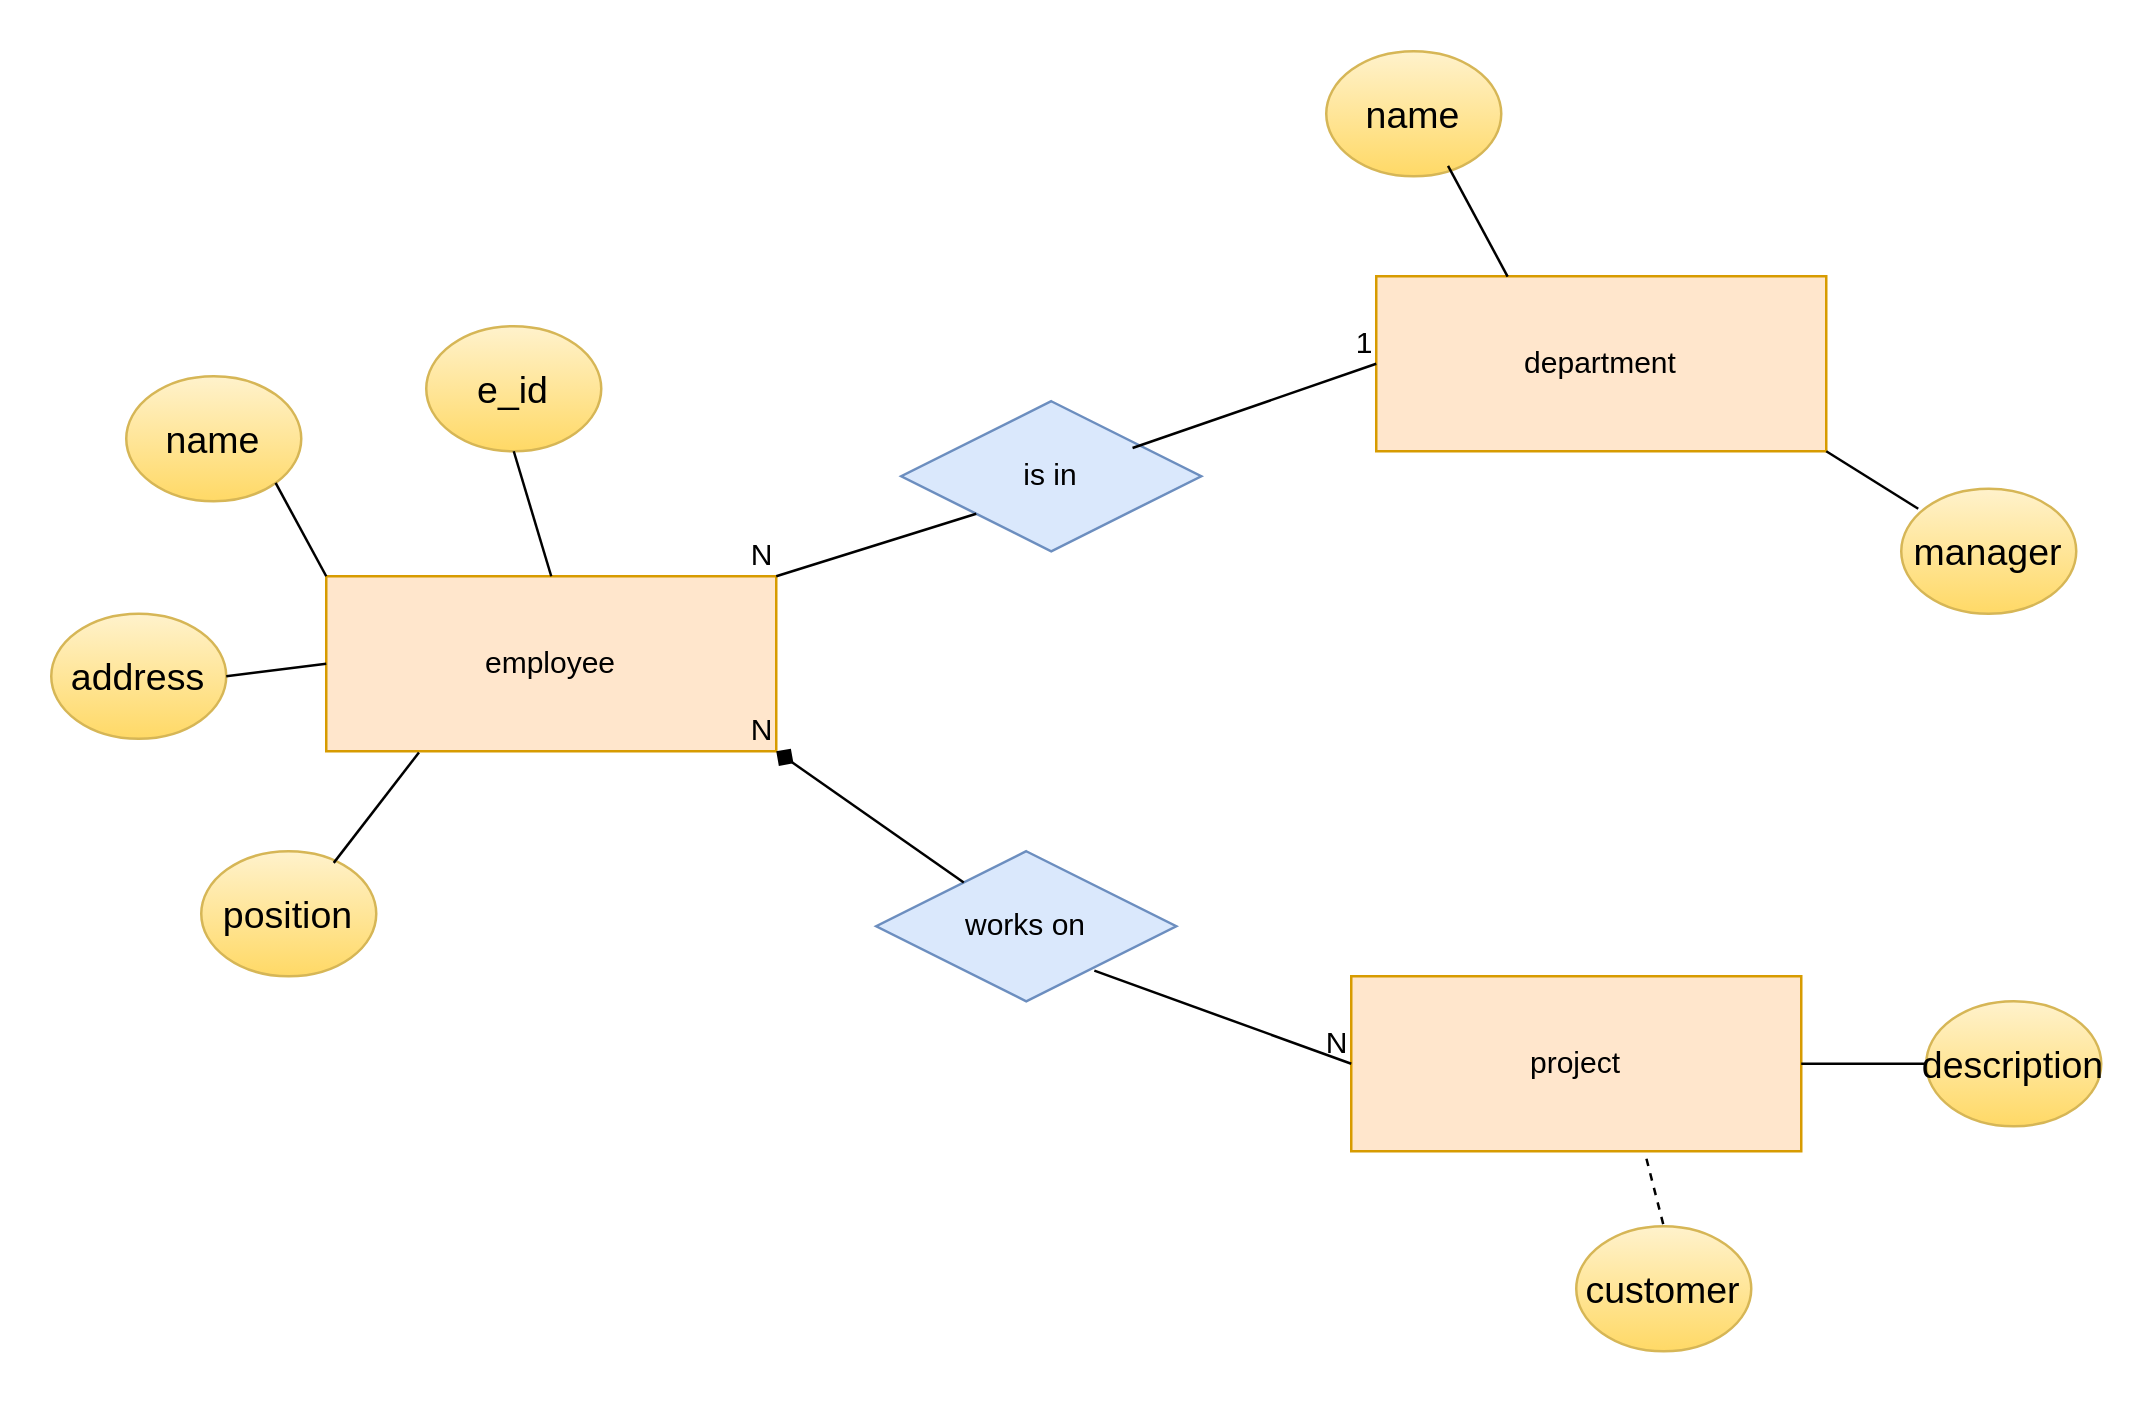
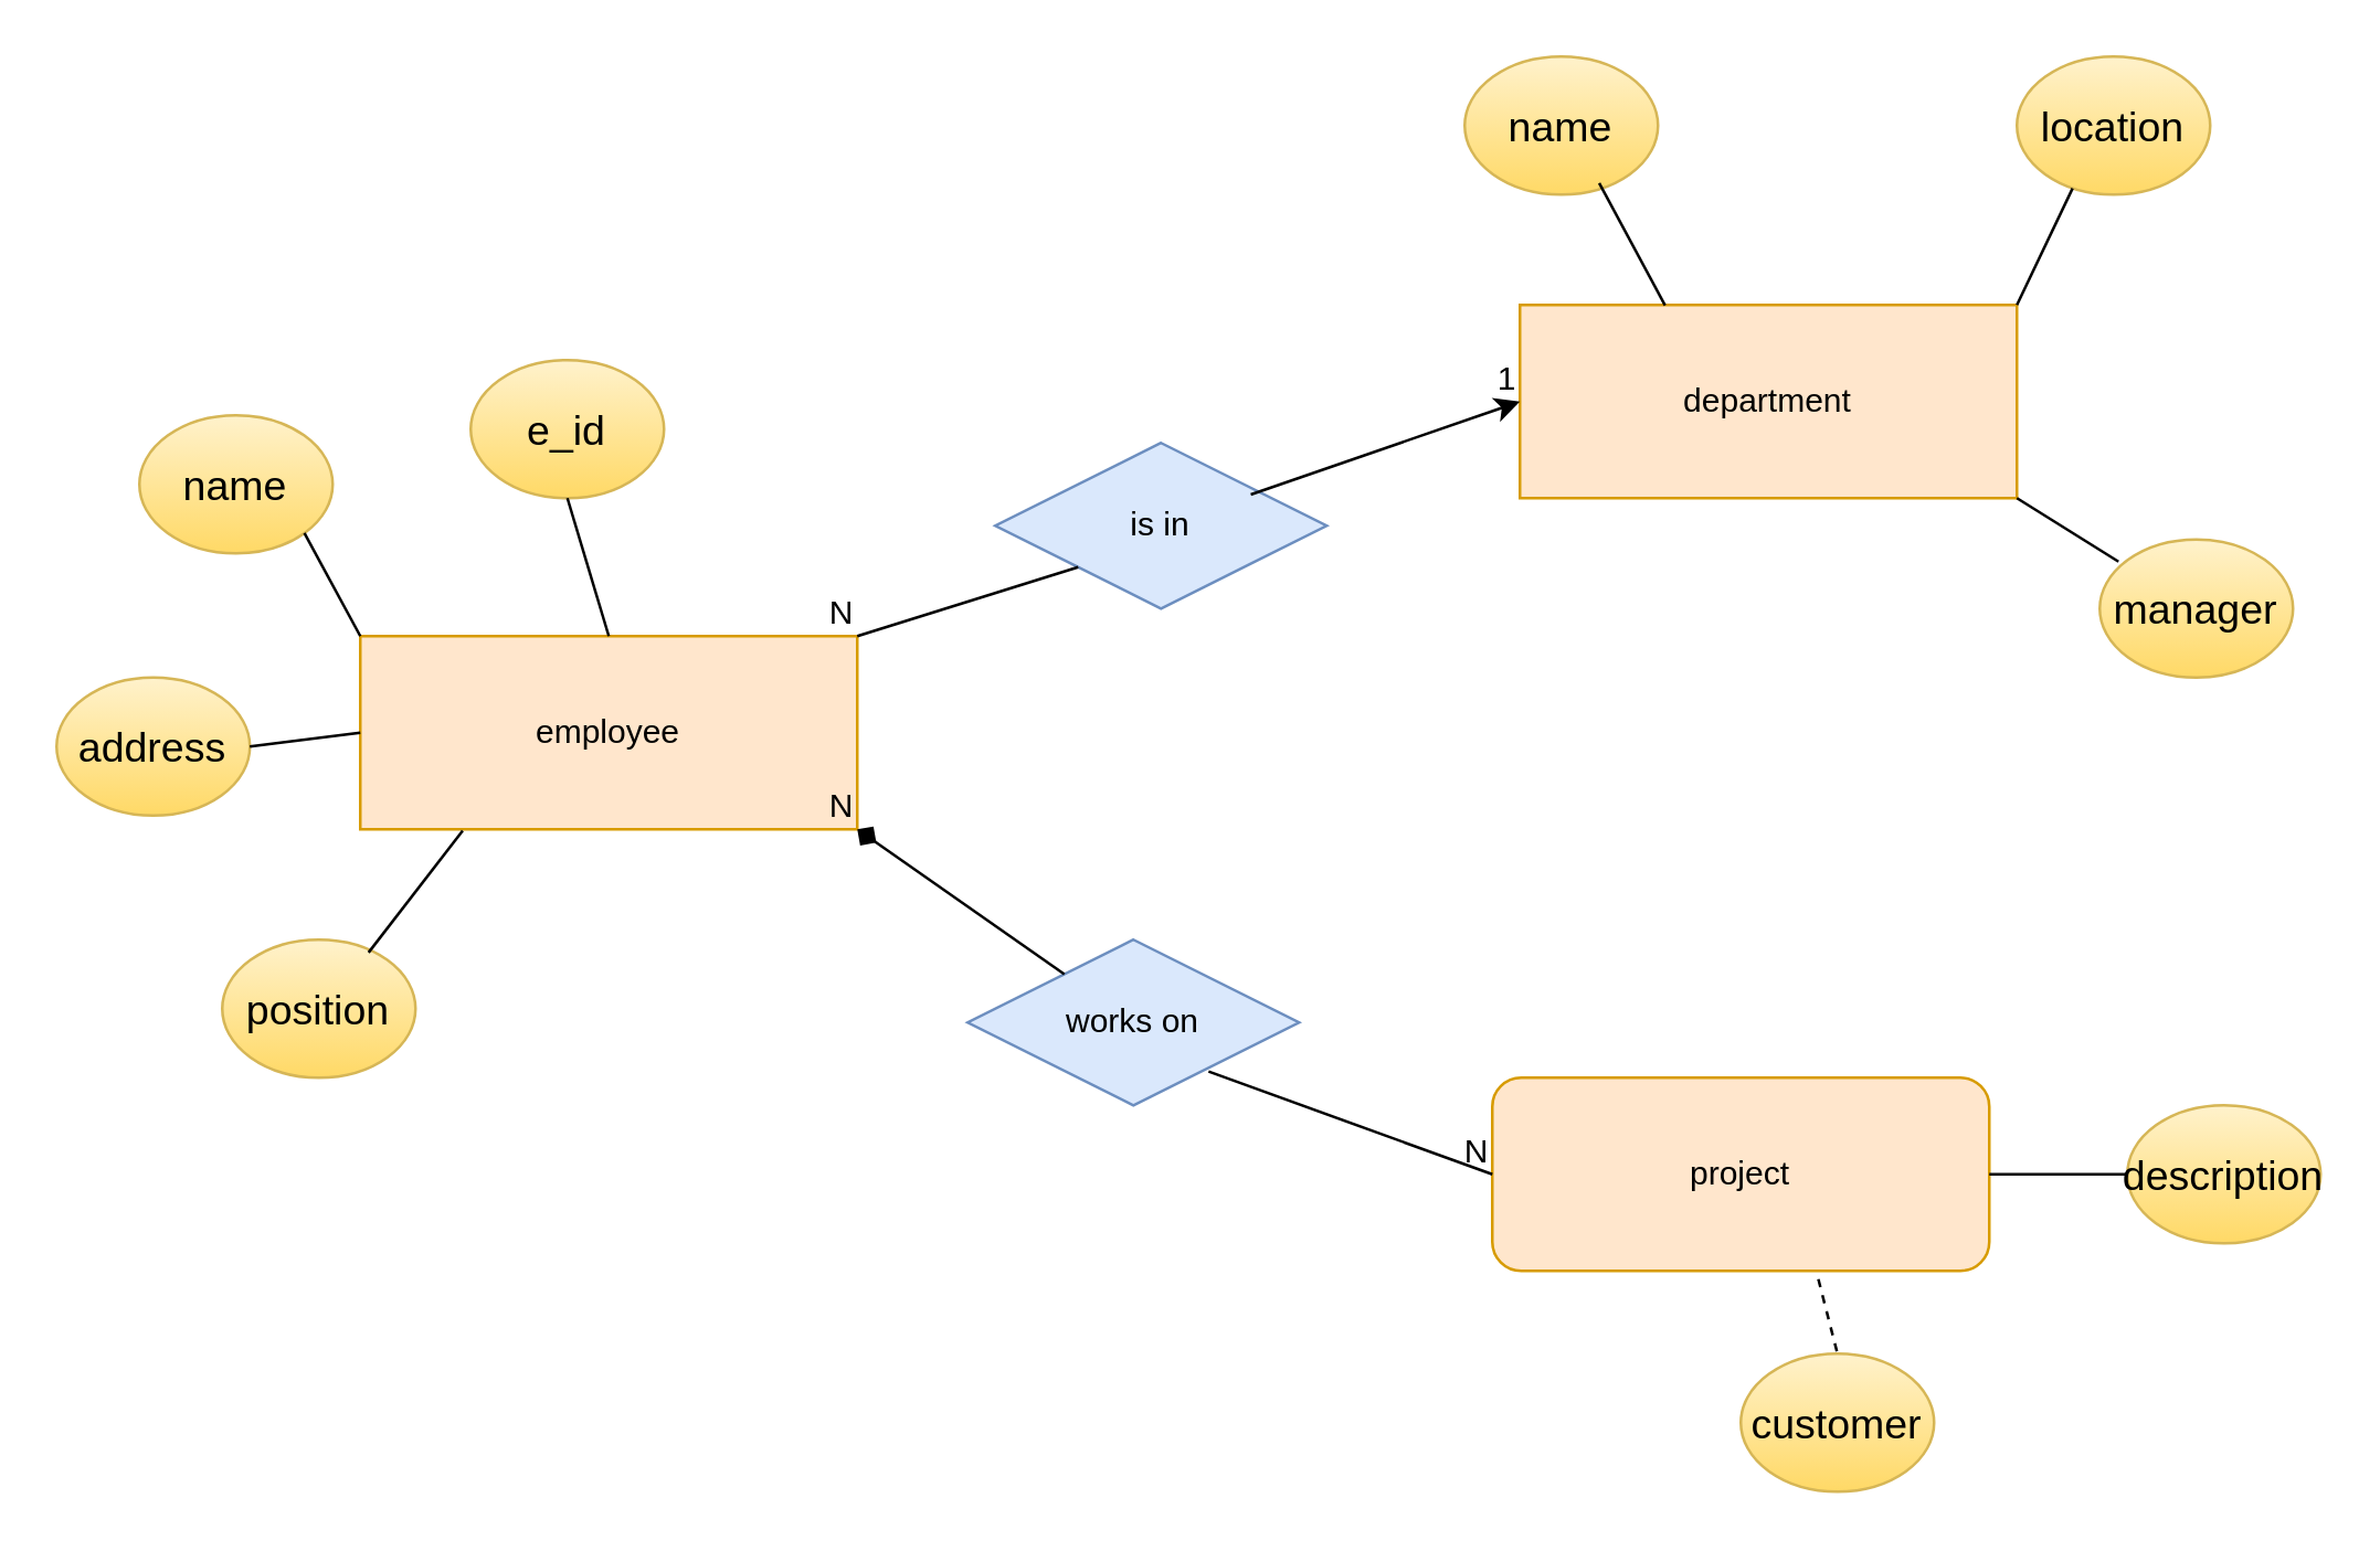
  <mxCell id="0" />
  <mxCell id="1" parent="0" />
  <mxCell id="2" value="name" style="ellipse;whiteSpace=wrap;html=1;fillColor=#fff2cc;strokeColor=#d6b656;gradientColor=#ffd966;fontSize=15;" vertex="1" parent="1"><mxGeometry x="50" y="150" width="70" height="50" as="geometry" /></mxCell>
  <mxCell id="3" value="address" style="ellipse;whiteSpace=wrap;html=1;fillColor=#fff2cc;strokeColor=#d6b656;gradientColor=#ffd966;fontSize=15;" vertex="1" parent="1"><mxGeometry x="20" y="245" width="70" height="50" as="geometry" /></mxCell>
  <mxCell id="4" value="position" style="ellipse;whiteSpace=wrap;html=1;fillColor=#fff2cc;strokeColor=#d6b656;gradientColor=#ffd966;fontSize=15;" vertex="1" parent="1"><mxGeometry x="80" y="340" width="70" height="50" as="geometry" /></mxCell>
  <mxCell id="5" value="e_id" style="ellipse;whiteSpace=wrap;html=1;fillColor=#fff2cc;strokeColor=#d6b656;gradientColor=#ffd966;fontSize=15;" vertex="1" parent="1"><mxGeometry x="170" y="130" width="70" height="50" as="geometry" /></mxCell>
  <mxCell id="6" value="name" style="ellipse;whiteSpace=wrap;html=1;fillColor=#fff2cc;strokeColor=#d6b656;gradientColor=#ffd966;fontSize=15;" vertex="1" parent="1"><mxGeometry x="530" y="20" width="70" height="50" as="geometry" /></mxCell>
  <mxCell id="7" value="description" style="ellipse;whiteSpace=wrap;html=1;fillColor=#fff2cc;strokeColor=#d6b656;gradientColor=#ffd966;fontSize=15;" vertex="1" parent="1"><mxGeometry x="770" y="400" width="70" height="50" as="geometry" /></mxCell>
  <mxCell id="8" value="employee" style="whiteSpace=wrap;html=1;align=center;fillColor=#ffe6cc;strokeColor=#d79b00;" vertex="1" parent="1"><mxGeometry x="130" y="230" width="180" height="70" as="geometry" /></mxCell>
  <mxCell id="9" value="department" style="whiteSpace=wrap;html=1;align=center;fillColor=#ffe6cc;strokeColor=#d79b00;" vertex="1" parent="1"><mxGeometry x="550" y="110" width="180" height="70" as="geometry" /></mxCell>
- <mxCell id="10" value="project" style="whiteSpace=wrap;html=1;align=center;fillColor=#ffe6cc;strokeColor=#d79b00;" vertex="1" parent="1"><mxGeometry x="540" y="390" width="180" height="70" as="geometry" /></mxCell>
+ <mxCell id="10" value="project" style="whiteSpace=wrap;html=1;align=center;fillColor=#ffe6cc;strokeColor=#d79b00;rounded=1;" vertex="1" parent="1"><mxGeometry x="540" y="390" width="180" height="70" as="geometry" /></mxCell>
  <mxCell id="11" value="is in" style="shape=rhombus;perimeter=rhombusPerimeter;whiteSpace=wrap;html=1;align=center;fillColor=#dae8fc;strokeColor=#6c8ebf;" vertex="1" parent="1"><mxGeometry x="360" y="160" width="120" height="60" as="geometry" /></mxCell>
  <mxCell id="12" value="works on" style="shape=rhombus;perimeter=rhombusPerimeter;whiteSpace=wrap;html=1;align=center;fillColor=#dae8fc;strokeColor=#6c8ebf;" vertex="1" parent="1"><mxGeometry x="350" y="340" width="120" height="60" as="geometry" /></mxCell>
  <mxCell id="13" value="" style="endArrow=none;html=1;rounded=0;entryX=1;entryY=0;entryDx=0;entryDy=0;exitX=0;exitY=1;exitDx=0;exitDy=0;" edge="1" parent="1" source="11" target="8"><mxGeometry relative="1" as="geometry"><mxPoint x="390" y="200" as="sourcePoint" /><mxPoint x="450" y="175" as="targetPoint" /></mxGeometry></mxCell>
  <mxCell id="14" value="N" style="resizable=0;html=1;whiteSpace=wrap;align=right;verticalAlign=bottom;" connectable="0" vertex="1" parent="13"><mxGeometry x="1" relative="1" as="geometry" /></mxCell>
- <mxCell id="15" value="" style="endArrow=none;html=1;rounded=0;entryX=0;entryY=0.5;entryDx=0;entryDy=0;exitX=0.771;exitY=0.312;exitDx=0;exitDy=0;exitPerimeter=0;" edge="1" parent="1" source="11" target="9"><mxGeometry relative="1" as="geometry"><mxPoint x="470" y="230" as="sourcePoint" /><mxPoint x="630" y="230" as="targetPoint" /></mxGeometry></mxCell>
+ <mxCell id="15" value="" style="endArrow=classic;html=1;rounded=0;entryX=0;entryY=0.5;entryDx=0;entryDy=0;exitX=0.771;exitY=0.312;exitDx=0;exitDy=0;exitPerimeter=0;" edge="1" parent="1" source="11" target="9"><mxGeometry relative="1" as="geometry"><mxPoint x="470" y="230" as="sourcePoint" /><mxPoint x="630" y="230" as="targetPoint" /></mxGeometry></mxCell>
  <mxCell id="16" value="1" style="resizable=0;html=1;whiteSpace=wrap;align=right;verticalAlign=bottom;" connectable="0" vertex="1" parent="15"><mxGeometry x="1" relative="1" as="geometry" /></mxCell>
  <mxCell id="17" value="customer" style="ellipse;whiteSpace=wrap;html=1;fillColor=#fff2cc;strokeColor=#d6b656;gradientColor=#ffd966;fontSize=15;" vertex="1" parent="1"><mxGeometry x="630" y="490" width="70" height="50" as="geometry" /></mxCell>
  <mxCell id="18" value="" style="endArrow=diamond;html=1;rounded=0;entryX=1;entryY=1;entryDx=0;entryDy=0;" edge="1" parent="1" source="12" target="8"><mxGeometry relative="1" as="geometry"><mxPoint x="240" y="330" as="sourcePoint" /><mxPoint x="400" y="330" as="targetPoint" /></mxGeometry></mxCell>
  <mxCell id="19" value="N" style="resizable=0;html=1;whiteSpace=wrap;align=right;verticalAlign=bottom;" connectable="0" vertex="1" parent="18"><mxGeometry x="1" relative="1" as="geometry" /></mxCell>
  <mxCell id="20" value="" style="endArrow=none;html=1;rounded=0;entryX=0;entryY=0.5;entryDx=0;entryDy=0;exitX=0.727;exitY=0.796;exitDx=0;exitDy=0;exitPerimeter=0;" edge="1" parent="1" source="12" target="10"><mxGeometry relative="1" as="geometry"><mxPoint x="370" y="300" as="sourcePoint" /><mxPoint x="530" y="300" as="targetPoint" /></mxGeometry></mxCell>
  <mxCell id="21" value="N" style="resizable=0;html=1;whiteSpace=wrap;align=right;verticalAlign=bottom;" connectable="0" vertex="1" parent="20"><mxGeometry x="1" relative="1" as="geometry" /></mxCell>
+ <mxCell id="22" value="location" style="ellipse;whiteSpace=wrap;html=1;fillColor=#fff2cc;strokeColor=#d6b656;gradientColor=#ffd966;fontSize=15;" vertex="1" parent="1"><mxGeometry x="730" y="20" width="70" height="50" as="geometry" /></mxCell>
  <mxCell id="23" value="manager" style="ellipse;whiteSpace=wrap;html=1;fillColor=#fff2cc;strokeColor=#d6b656;gradientColor=#ffd966;fontSize=15;" vertex="1" parent="1"><mxGeometry x="760" y="195" width="70" height="50" as="geometry" /></mxCell>
  <mxCell id="24" value="" style="endArrow=none;html=1;rounded=0;exitX=0.696;exitY=0.917;exitDx=0;exitDy=0;exitPerimeter=0;entryX=0.292;entryY=0.002;entryDx=0;entryDy=0;entryPerimeter=0;" edge="1" parent="1" source="6" target="9"><mxGeometry relative="1" as="geometry"><mxPoint x="590" y="140" as="sourcePoint" /><mxPoint x="750" y="140" as="targetPoint" /></mxGeometry></mxCell>
  <mxCell id="25" value="" style="endArrow=none;html=1;rounded=0;exitX=1;exitY=1;exitDx=0;exitDy=0;entryX=0.097;entryY=0.16;entryDx=0;entryDy=0;entryPerimeter=0;" edge="1" parent="1" source="9" target="23"><mxGeometry relative="1" as="geometry"><mxPoint x="589" y="76" as="sourcePoint" /><mxPoint x="613" y="120" as="targetPoint" /></mxGeometry></mxCell>
+ <mxCell id="26" value="" style="endArrow=none;html=1;rounded=0;exitX=1;exitY=0;exitDx=0;exitDy=0;entryX=0.288;entryY=0.955;entryDx=0;entryDy=0;entryPerimeter=0;" edge="1" parent="1" source="9" target="22"><mxGeometry relative="1" as="geometry"><mxPoint x="740" y="190" as="sourcePoint" /><mxPoint x="777" y="213" as="targetPoint" /></mxGeometry></mxCell>
  <mxCell id="27" value="" style="endArrow=none;html=1;rounded=0;exitX=1;exitY=0.5;exitDx=0;exitDy=0;entryX=0;entryY=0.5;entryDx=0;entryDy=0;" edge="1" parent="1" source="10" target="7"><mxGeometry relative="1" as="geometry"><mxPoint x="740" y="190" as="sourcePoint" /><mxPoint x="777" y="213" as="targetPoint" /></mxGeometry></mxCell>
  <mxCell id="28" value="" style="endArrow=none;html=1;rounded=0;exitX=0.656;exitY=1.043;exitDx=0;exitDy=0;entryX=0.5;entryY=0;entryDx=0;entryDy=0;exitPerimeter=0;dashed=1;" edge="1" parent="1" source="10" target="17"><mxGeometry relative="1" as="geometry"><mxPoint x="730" y="435" as="sourcePoint" /><mxPoint x="780" y="435" as="targetPoint" /></mxGeometry></mxCell>
  <mxCell id="29" value="" style="endArrow=none;html=1;rounded=0;exitX=0.206;exitY=1.007;exitDx=0;exitDy=0;entryX=0.757;entryY=0.093;entryDx=0;entryDy=0;exitPerimeter=0;entryPerimeter=0;" edge="1" parent="1" source="8" target="4"><mxGeometry relative="1" as="geometry"><mxPoint x="668" y="473" as="sourcePoint" /><mxPoint x="675" y="500" as="targetPoint" /></mxGeometry></mxCell>
  <mxCell id="30" value="" style="endArrow=none;html=1;rounded=0;exitX=0;exitY=0.5;exitDx=0;exitDy=0;entryX=1;entryY=0.5;entryDx=0;entryDy=0;" edge="1" parent="1" source="8" target="3"><mxGeometry relative="1" as="geometry"><mxPoint x="177" y="310" as="sourcePoint" /><mxPoint x="143" y="355" as="targetPoint" /></mxGeometry></mxCell>
  <mxCell id="31" value="" style="endArrow=none;html=1;rounded=0;exitX=0;exitY=0;exitDx=0;exitDy=0;entryX=1;entryY=1;entryDx=0;entryDy=0;" edge="1" parent="1" source="8" target="2"><mxGeometry relative="1" as="geometry"><mxPoint x="140" y="275" as="sourcePoint" /><mxPoint x="100" y="280" as="targetPoint" /></mxGeometry></mxCell>
  <mxCell id="32" value="" style="endArrow=none;html=1;rounded=0;exitX=0.5;exitY=0;exitDx=0;exitDy=0;entryX=0.5;entryY=1;entryDx=0;entryDy=0;" edge="1" parent="1" source="8" target="5"><mxGeometry relative="1" as="geometry"><mxPoint x="140" y="240" as="sourcePoint" /><mxPoint x="120" y="203" as="targetPoint" /></mxGeometry></mxCell>
